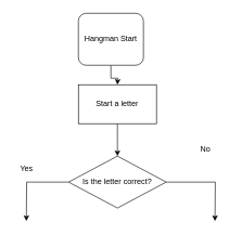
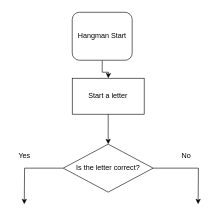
  <mxCell id="0" />
  <mxCell id="1" parent="0" />
  <mxCell id="2" style="edgeStyle=orthogonalEdgeStyle;rounded=0;orthogonalLoop=1;jettySize=auto;html=1;" edge="1" parent="1" source="3"><mxGeometry relative="1" as="geometry"><mxPoint x="180" y="130" as="targetPoint" /></mxGeometry></mxCell>
  <mxCell id="3" value="Hangman Start" style="rounded=1;whiteSpace=wrap;html=1;" vertex="1" parent="1"><mxGeometry x="120" y="20" width="100" height="80" as="geometry" /></mxCell>
  <mxCell id="4" style="edgeStyle=orthogonalEdgeStyle;rounded=0;orthogonalLoop=1;jettySize=auto;html=1;exitX=0.5;exitY=1;exitDx=0;exitDy=0;" edge="1" parent="1" source="5"><mxGeometry relative="1" as="geometry"><mxPoint x="180" y="240" as="targetPoint" /></mxGeometry></mxCell>
  <mxCell id="5" value="Start a letter" style="rounded=0;whiteSpace=wrap;html=1;" vertex="1" parent="1"><mxGeometry x="120" y="130" width="120" height="60" as="geometry" /></mxCell>
  <mxCell id="6" style="edgeStyle=orthogonalEdgeStyle;rounded=0;orthogonalLoop=1;jettySize=auto;html=1;exitX=0;exitY=0.5;exitDx=0;exitDy=0;" edge="1" parent="1" source="8"><mxGeometry relative="1" as="geometry"><mxPoint x="40" y="340" as="targetPoint" /></mxGeometry></mxCell>
  <mxCell id="7" style="edgeStyle=orthogonalEdgeStyle;rounded=0;orthogonalLoop=1;jettySize=auto;html=1;exitX=1;exitY=0.5;exitDx=0;exitDy=0;" edge="1" parent="1" source="8"><mxGeometry relative="1" as="geometry"><mxPoint x="330" y="340" as="targetPoint" /></mxGeometry></mxCell>
  <mxCell id="8" value="Is the letter correct?" style="rhombus;whiteSpace=wrap;html=1;" vertex="1" parent="1"><mxGeometry x="105" y="240" width="150" height="80" as="geometry" /></mxCell>
  <mxCell id="9" value="Yes" style="text;html=1;align=center;verticalAlign=middle;resizable=0;points=[];autosize=1;strokeColor=none;fillColor=none;" vertex="1" parent="1"><mxGeometry x="20" y="245" width="40" height="30" as="geometry" /></mxCell>
- <mxCell id="10" value="No" style="text;html=1;align=center;verticalAlign=middle;resizable=0;points=[];autosize=1;strokeColor=none;fillColor=none;" vertex="1" parent="1"><mxGeometry x="295" y="215" width="40" height="30" as="geometry" /></mxCell>
+ <mxCell id="10" value="No" style="text;html=1;align=center;verticalAlign=middle;resizable=0;points=[];autosize=1;strokeColor=none;fillColor=none;" vertex="1" parent="1"><mxGeometry x="290" y="245" width="40" height="30" as="geometry" /></mxCell>
